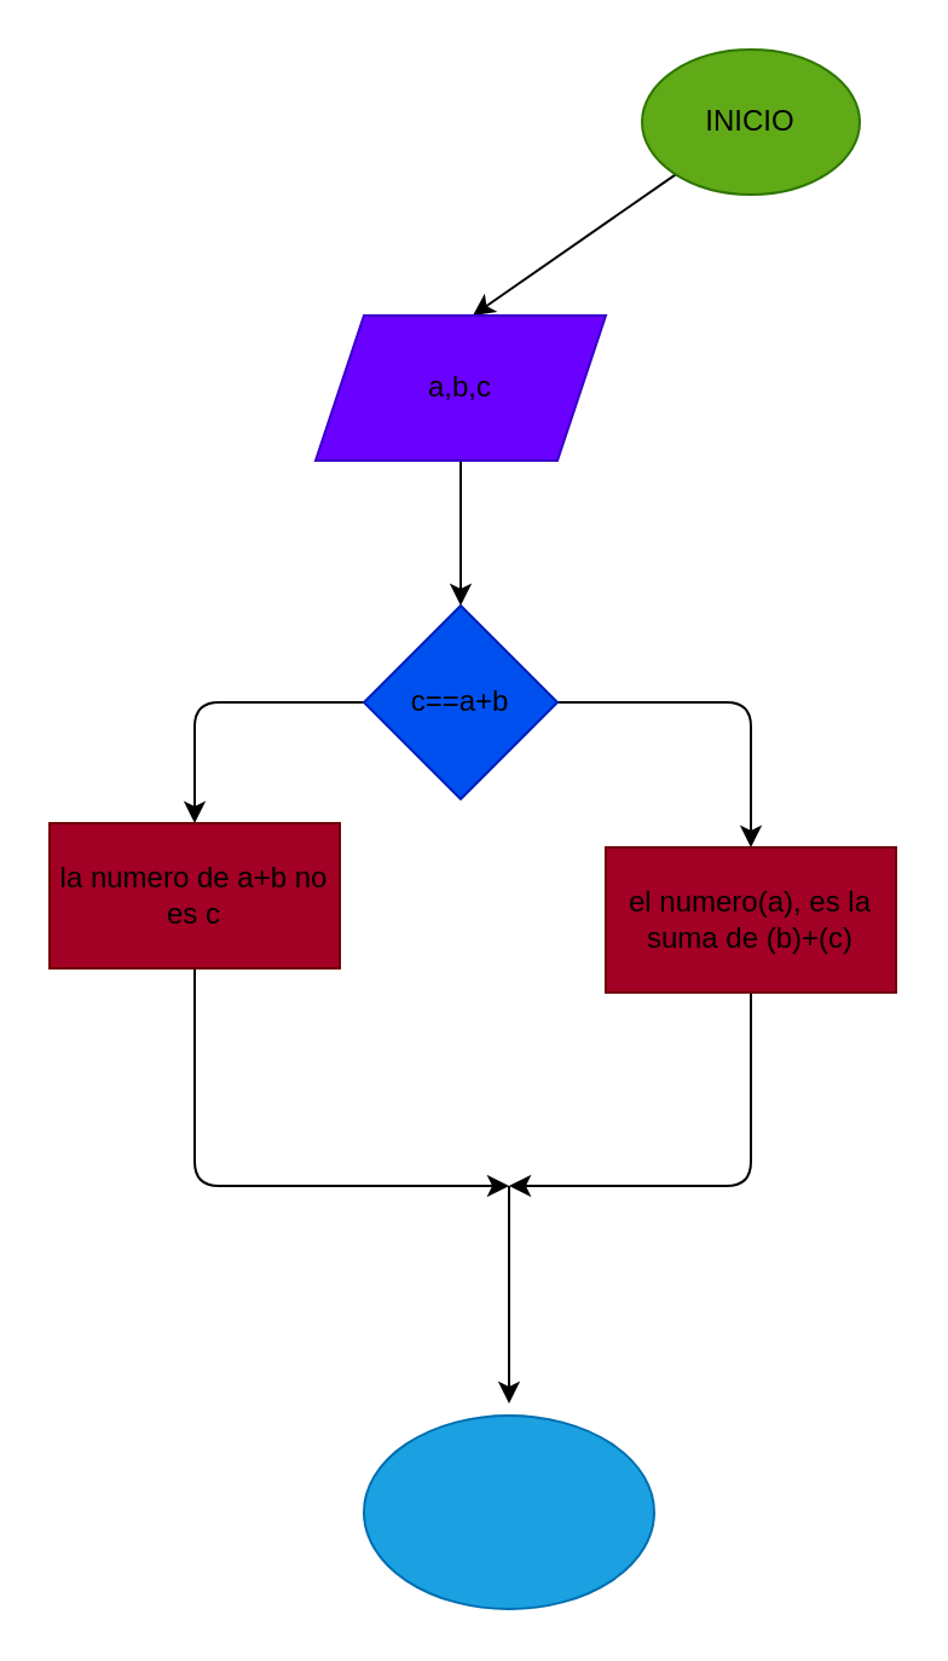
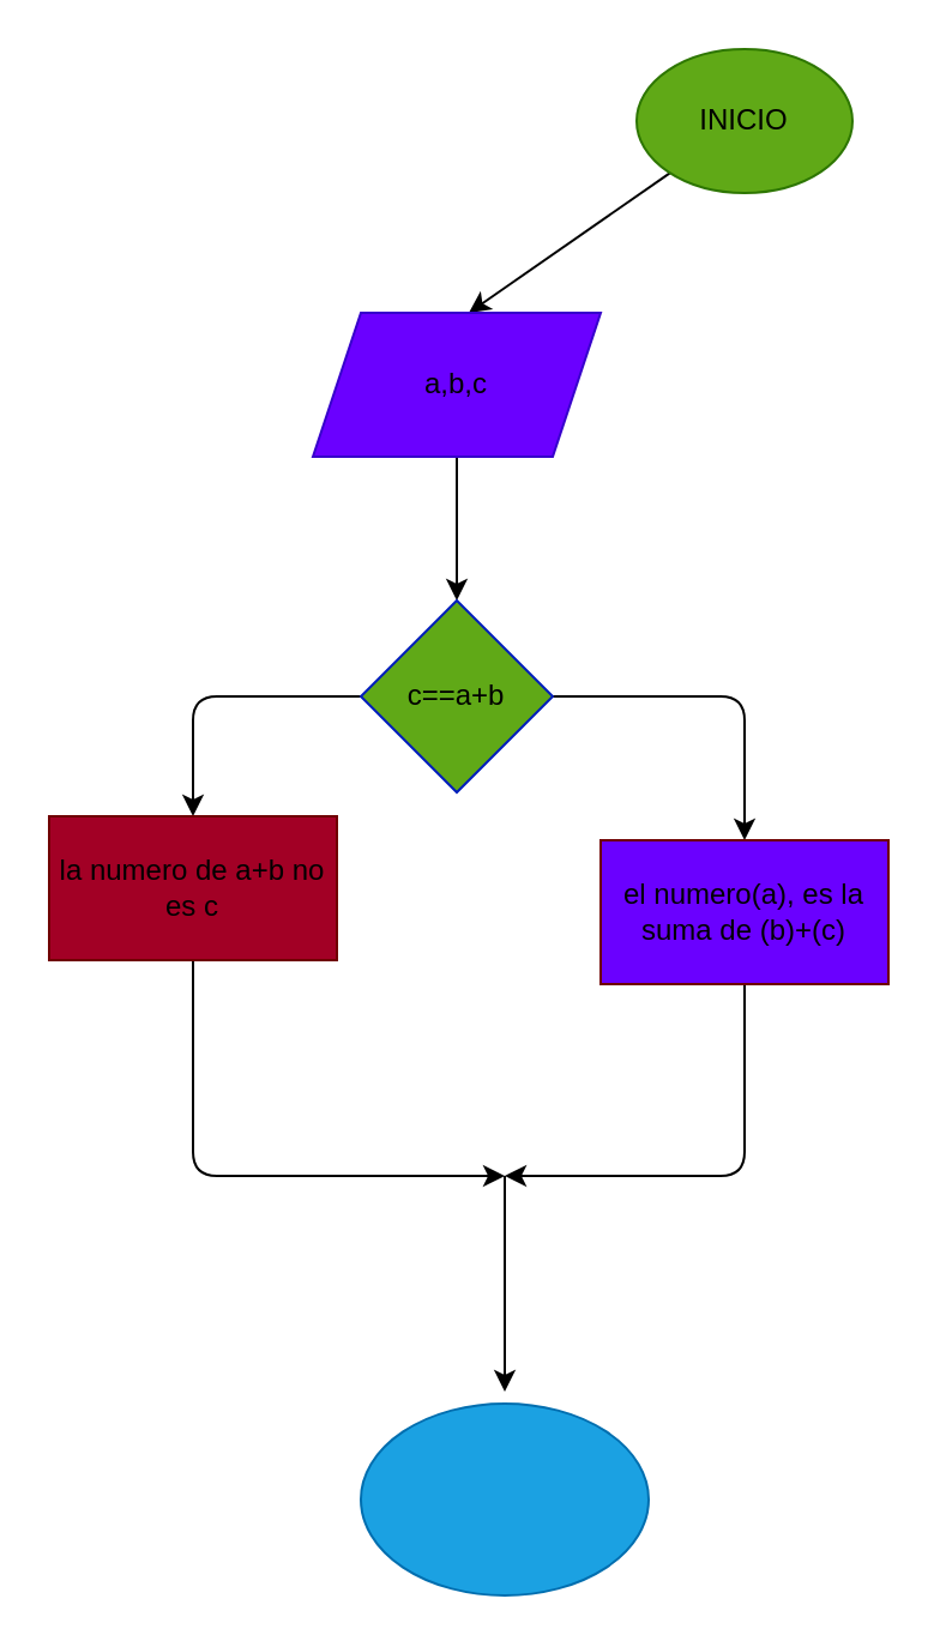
  <mxCell id="0" />
  <mxCell id="1" parent="0" />
  <mxCell id="2" style="edgeStyle=none;html=1;fontColor=#000000;" edge="1" parent="1" source="3"><mxGeometry relative="1" as="geometry"><mxPoint x="195" y="130" as="targetPoint" /></mxGeometry></mxCell>
  <mxCell id="3" value="&lt;font color=&quot;#000000&quot;&gt;INICIO&lt;/font&gt;" style="ellipse;whiteSpace=wrap;html=1;fillColor=#60a917;fontColor=#ffffff;strokeColor=#2D7600;" vertex="1" parent="1"><mxGeometry x="265" y="20" width="90" height="60" as="geometry" /></mxCell>
  <mxCell id="4" style="edgeStyle=none;html=1;fontColor=#000000;" edge="1" parent="1" source="5"><mxGeometry relative="1" as="geometry"><mxPoint x="190" y="250" as="targetPoint" /></mxGeometry></mxCell>
  <mxCell id="5" value="&lt;font color=&quot;#000000&quot;&gt;a,b,c&lt;/font&gt;" style="shape=parallelogram;perimeter=parallelogramPerimeter;whiteSpace=wrap;html=1;fixedSize=1;fontColor=#ffffff;fillColor=#6a00ff;strokeColor=#3700CC;" vertex="1" parent="1"><mxGeometry x="130" y="130" width="120" height="60" as="geometry" /></mxCell>
  <mxCell id="6" style="edgeStyle=none;html=1;fontColor=#000000;" edge="1" parent="1" source="9"><mxGeometry relative="1" as="geometry"><mxPoint x="310" y="350" as="targetPoint" /><Array as="points"><mxPoint x="310" y="290" /></Array></mxGeometry></mxCell>
  <mxCell id="7" style="edgeStyle=none;html=1;fontColor=#000000;" edge="1" parent="1" source="9"><mxGeometry relative="1" as="geometry"><mxPoint x="80" y="340" as="targetPoint" /><Array as="points"><mxPoint x="80" y="290" /></Array></mxGeometry></mxCell>
  <mxCell id="8" style="edgeStyle=none;html=1;fontColor=#000000;" edge="1" parent="1"><mxGeometry relative="1" as="geometry"><mxPoint x="210" y="580" as="targetPoint" /><mxPoint x="210" y="490" as="sourcePoint" /></mxGeometry></mxCell>
- <mxCell id="9" value="&lt;font color=&quot;#000000&quot;&gt;c==a+b&lt;/font&gt;" style="rhombus;whiteSpace=wrap;html=1;fontColor=#ffffff;fillColor=#0050ef;strokeColor=#001DBC;" vertex="1" parent="1"><mxGeometry x="150" y="250" width="80" height="80" as="geometry" /></mxCell>
+ <mxCell id="9" value="&lt;font color=&quot;#000000&quot;&gt;c==a+b&lt;/font&gt;" style="rhombus;whiteSpace=wrap;html=1;fontColor=#ffffff;fillColor=#60a917;strokeColor=#001DBC;" vertex="1" parent="1"><mxGeometry x="150" y="250" width="80" height="80" as="geometry" /></mxCell>
  <mxCell id="10" style="edgeStyle=none;html=1;fontColor=#000000;" edge="1" parent="1" source="11"><mxGeometry relative="1" as="geometry"><mxPoint x="210" y="490" as="targetPoint" /><Array as="points"><mxPoint x="310" y="490" /></Array></mxGeometry></mxCell>
- <mxCell id="11" value="&lt;font color=&quot;#000000&quot;&gt;el numero(a), es la suma de (b)+(c)&lt;/font&gt;" style="rounded=0;whiteSpace=wrap;html=1;fontColor=#ffffff;fillColor=#a20025;strokeColor=#6F0000;" vertex="1" parent="1"><mxGeometry x="250" y="350" width="120" height="60" as="geometry" /></mxCell>
+ <mxCell id="11" value="&lt;font color=&quot;#000000&quot;&gt;el numero(a), es la suma de (b)+(c)&lt;/font&gt;" style="rounded=0;whiteSpace=wrap;html=1;fontColor=#ffffff;fillColor=#6a00ff;strokeColor=#6F0000;" vertex="1" parent="1"><mxGeometry x="250" y="350" width="120" height="60" as="geometry" /></mxCell>
  <mxCell id="12" style="edgeStyle=none;html=1;fontColor=#000000;" edge="1" parent="1" source="13"><mxGeometry relative="1" as="geometry"><mxPoint x="210" y="490" as="targetPoint" /><Array as="points"><mxPoint x="80" y="490" /></Array></mxGeometry></mxCell>
  <mxCell id="13" value="&lt;font color=&quot;#000000&quot;&gt;la numero de a+b no es c&lt;/font&gt;" style="rounded=0;whiteSpace=wrap;html=1;fontColor=#ffffff;fillColor=#a20025;strokeColor=#6F0000;" vertex="1" parent="1"><mxGeometry x="20" y="340" width="120" height="60" as="geometry" /></mxCell>
  <mxCell id="14" value="" style="ellipse;whiteSpace=wrap;html=1;fontColor=#ffffff;fillColor=#1ba1e2;strokeColor=#006EAF;" vertex="1" parent="1"><mxGeometry x="150" y="585" width="120" height="80" as="geometry" /></mxCell>
